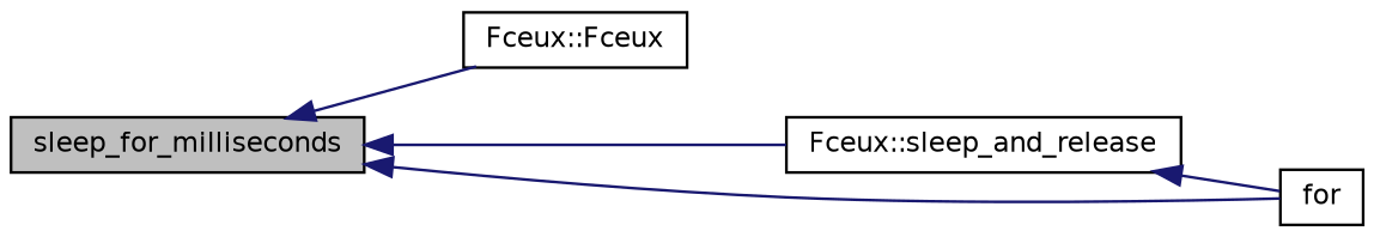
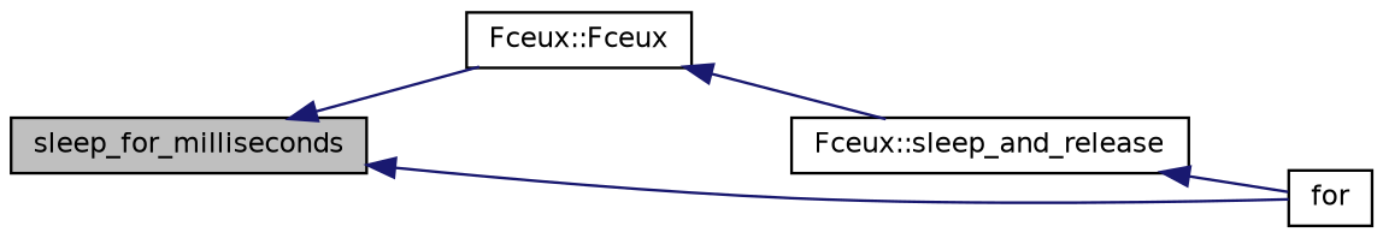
  digraph {
    rankdir=LR
    node [color=black fillcolor=white fontname=Helvetica fontsize=10 shape=record style=filled]
    edge [color=midnightblue dir=back fontname=Helvetica fontsize=10 labelfontname=Helvetica labelfontsize=10 style=solid]
    n1 [fillcolor=grey75 fontcolor=black height=0.2 label=sleep_for_milliseconds width=0.4]
    n2 [height=0.2 label="Fceux::Fceux" width=0.4]
    n3 [height=0.2 label="Fceux::sleep_and_release" width=0.4]
    n4 [height=0.2 label=for width=0.4]
    n1 -> n2
-   n1 -> n3
+   n2 -> n3
    n1 -> n4
    n3 -> n4
  }
